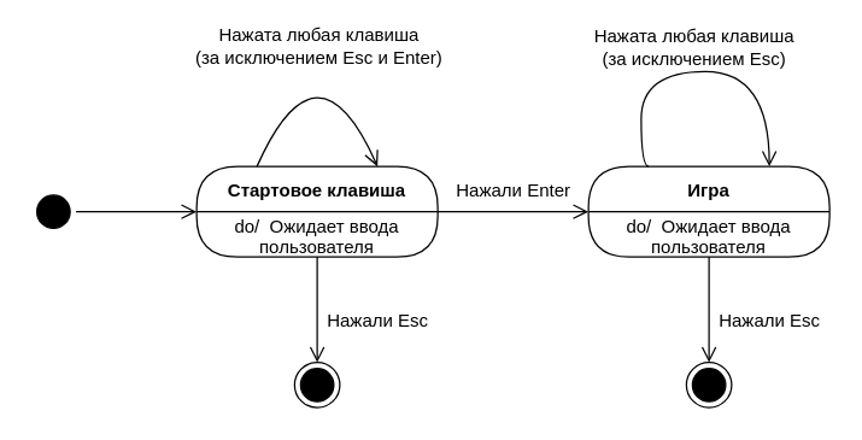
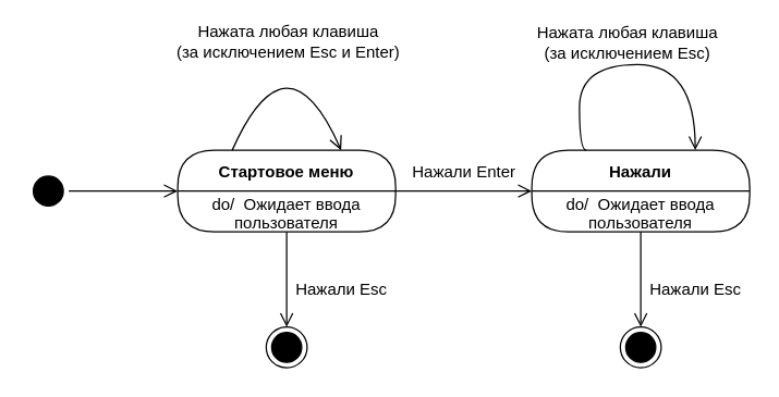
  <mxCell id="0" />
  <mxCell id="1" parent="0" />
  <mxCell id="2" value="" style="ellipse;html=1;shape=endState;fillColor=#000000;strokeColor=#000000;" vertex="1" parent="1"><mxGeometry x="195" y="240" width="30" height="30" as="geometry" /></mxCell>
- <mxCell id="3" value="Стартовое клавиша" style="swimlane;fontStyle=1;align=center;verticalAlign=middle;childLayout=stackLayout;horizontal=1;startSize=30;horizontalStack=0;resizeParent=0;resizeLast=1;container=0;fontColor=#000000;collapsible=0;rounded=1;arcSize=30;strokeColor=#000000;fillColor=#FFFFFF;swimlaneFillColor=#FFFFFF;dropTarget=0;" vertex="1" parent="1"><mxGeometry x="130" y="110" width="160" height="60" as="geometry" /></mxCell>
+ <mxCell id="3" value="Стартовое меню" style="swimlane;fontStyle=1;align=center;verticalAlign=middle;childLayout=stackLayout;horizontal=1;startSize=30;horizontalStack=0;resizeParent=0;resizeLast=1;container=0;fontColor=#000000;collapsible=0;rounded=1;arcSize=30;strokeColor=#000000;fillColor=#FFFFFF;swimlaneFillColor=#FFFFFF;dropTarget=0;" vertex="1" parent="1"><mxGeometry x="130" y="110" width="160" height="60" as="geometry" /></mxCell>
  <mxCell id="4" value="do/&amp;nbsp; Ожидает ввода пользователя" style="text;html=1;strokeColor=none;fillColor=none;align=center;verticalAlign=middle;spacingLeft=4;spacingRight=4;whiteSpace=wrap;overflow=hidden;rotatable=0;fontColor=#000000;" vertex="1" parent="3"><mxGeometry y="30" width="160" height="30" as="geometry" /></mxCell>
  <mxCell id="5" value="" style="ellipse;html=1;shape=startState;fillColor=#000000;strokeColor=#000000;rounded=1;shadow=0;comic=0;labelBackgroundColor=none;fontFamily=Verdana;fontSize=12;fontColor=#000000;align=center;direction=south;" parent="1" vertex="1"><mxGeometry x="20" y="125" width="30" height="30" as="geometry" /></mxCell>
  <mxCell id="6" style="edgeStyle=elbowEdgeStyle;html=1;labelBackgroundColor=none;endArrow=open;endSize=8;strokeColor=#000000;fontFamily=Verdana;fontSize=12;align=left;entryX=0;entryY=0;entryDx=0;entryDy=0;" parent="1" source="5" target="4" edge="1"><mxGeometry relative="1" as="geometry"><mxPoint x="160" y="140" as="targetPoint" /></mxGeometry></mxCell>
  <mxCell id="7" style="html=1;labelBackgroundColor=none;endArrow=open;endSize=8;strokeColor=#000000;fontFamily=Verdana;fontSize=12;align=left;entryX=0.5;entryY=0;entryDx=0;entryDy=0;exitX=0.5;exitY=1;exitDx=0;exitDy=0;" edge="1" parent="1" source="4" target="2"><mxGeometry relative="1" as="geometry"><mxPoint x="390" y="168.67" as="sourcePoint" /><mxPoint x="470" y="168.67" as="targetPoint" /></mxGeometry></mxCell>
  <mxCell id="8" value="Нажали Esc" style="edgeLabel;html=1;align=center;verticalAlign=middle;resizable=0;points=[];fontSize=12;" vertex="1" connectable="0" parent="7"><mxGeometry x="0.104" relative="1" as="geometry"><mxPoint x="39" y="3" as="offset" /></mxGeometry></mxCell>
- <mxCell id="9" value="Игра" style="swimlane;fontStyle=1;align=center;verticalAlign=middle;childLayout=stackLayout;horizontal=1;startSize=30;horizontalStack=0;resizeParent=0;resizeLast=1;container=0;fontColor=#000000;collapsible=0;rounded=1;arcSize=30;strokeColor=#000000;fillColor=#FFFFFF;swimlaneFillColor=#FFFFFF;dropTarget=0;" vertex="1" parent="1"><mxGeometry x="390" y="110" width="160" height="60" as="geometry" /></mxCell>
+ <mxCell id="9" value="Нажали" style="swimlane;fontStyle=1;align=center;verticalAlign=middle;childLayout=stackLayout;horizontal=1;startSize=30;horizontalStack=0;resizeParent=0;resizeLast=1;container=0;fontColor=#000000;collapsible=0;rounded=1;arcSize=30;strokeColor=#000000;fillColor=#FFFFFF;swimlaneFillColor=#FFFFFF;dropTarget=0;" vertex="1" parent="1"><mxGeometry x="390" y="110" width="160" height="60" as="geometry" /></mxCell>
  <mxCell id="10" value="do/&amp;nbsp; Ожидает ввода пользователя" style="text;html=1;strokeColor=none;fillColor=none;align=center;verticalAlign=middle;spacingLeft=4;spacingRight=4;whiteSpace=wrap;overflow=hidden;rotatable=0;fontColor=#000000;" vertex="1" parent="9"><mxGeometry y="30" width="160" height="30" as="geometry" /></mxCell>
  <mxCell id="11" style="edgeStyle=elbowEdgeStyle;html=1;labelBackgroundColor=none;endArrow=open;endSize=8;strokeColor=#000000;fontFamily=Verdana;fontSize=12;align=left;entryX=0;entryY=0;entryDx=0;entryDy=0;exitX=1;exitY=0;exitDx=0;exitDy=0;" edge="1" parent="1" source="4" target="10"><mxGeometry relative="1" as="geometry"><mxPoint x="310" y="190" as="sourcePoint" /><mxPoint x="390" y="190" as="targetPoint" /></mxGeometry></mxCell>
  <mxCell id="12" value="Нажали Enter" style="edgeLabel;html=1;align=center;verticalAlign=middle;resizable=0;points=[];fontSize=12;" vertex="1" connectable="0" parent="11"><mxGeometry x="-0.315" y="-1" relative="1" as="geometry"><mxPoint x="15" y="-16" as="offset" /></mxGeometry></mxCell>
  <mxCell id="13" style="edgeStyle=orthogonalEdgeStyle;html=1;labelBackgroundColor=none;endArrow=open;endSize=8;strokeColor=#000000;fontFamily=Verdana;fontSize=12;align=left;entryX=0.75;entryY=0;entryDx=0;entryDy=0;exitX=0.25;exitY=0;exitDx=0;exitDy=0;curved=1;" edge="1" parent="1" source="3" target="3"><mxGeometry relative="1" as="geometry"><mxPoint x="130" y="110" as="sourcePoint" /><mxPoint x="210" y="95" as="targetPoint" /><Array as="points"><mxPoint x="210" y="20" /></Array></mxGeometry></mxCell>
  <mxCell id="14" value="Нажата любая клавиша&lt;br style=&quot;font-size: 12px;&quot;&gt;(за исключением Esc и Enter)" style="edgeLabel;html=1;align=center;verticalAlign=middle;resizable=0;points=[];fontSize=12;" vertex="1" connectable="0" parent="13"><mxGeometry x="0.513" y="-6" relative="1" as="geometry"><mxPoint x="-15" y="-39" as="offset" /></mxGeometry></mxCell>
  <mxCell id="15" style="edgeStyle=orthogonalEdgeStyle;html=1;labelBackgroundColor=none;endArrow=open;endSize=8;strokeColor=#000000;fontFamily=Verdana;fontSize=12;align=left;entryX=0.75;entryY=0;entryDx=0;entryDy=0;exitX=0.25;exitY=0;exitDx=0;exitDy=0;curved=1;" edge="1" parent="1" source="9" target="9"><mxGeometry relative="1" as="geometry"><mxPoint x="425" y="107.2" as="sourcePoint" /><mxPoint x="505" y="107.2" as="targetPoint" /><Array as="points"><mxPoint x="425" y="110" /><mxPoint x="425" y="47" /><mxPoint x="510" y="47" /></Array></mxGeometry></mxCell>
  <mxCell id="16" value="&lt;font style=&quot;font-size: 12px;&quot;&gt;Нажата любая клавиша&lt;br&gt;(за исключением Esc)&lt;br&gt;&lt;/font&gt;" style="edgeLabel;html=1;align=center;verticalAlign=middle;resizable=0;points=[];" vertex="1" connectable="0" parent="15"><mxGeometry x="0.236" y="-5" relative="1" as="geometry"><mxPoint x="-31" y="-22" as="offset" /></mxGeometry></mxCell>
  <mxCell id="17" value="" style="ellipse;html=1;shape=endState;fillColor=#000000;strokeColor=#000000;" vertex="1" parent="1"><mxGeometry x="455" y="240" width="30" height="30" as="geometry" /></mxCell>
  <mxCell id="18" style="html=1;labelBackgroundColor=none;endArrow=open;endSize=8;strokeColor=#000000;fontFamily=Verdana;fontSize=12;align=left;entryX=0.5;entryY=0;entryDx=0;entryDy=0;exitX=0.5;exitY=1;exitDx=0;exitDy=0;" edge="1" parent="1" target="17" source="10"><mxGeometry relative="1" as="geometry"><mxPoint x="470" y="180" as="sourcePoint" /><mxPoint x="730" y="178.67" as="targetPoint" /></mxGeometry></mxCell>
  <mxCell id="19" value="Нажали Esc" style="edgeLabel;html=1;align=center;verticalAlign=middle;resizable=0;points=[];fontSize=12;" vertex="1" connectable="0" parent="18"><mxGeometry x="0.104" relative="1" as="geometry"><mxPoint x="39" y="3" as="offset" /></mxGeometry></mxCell>
